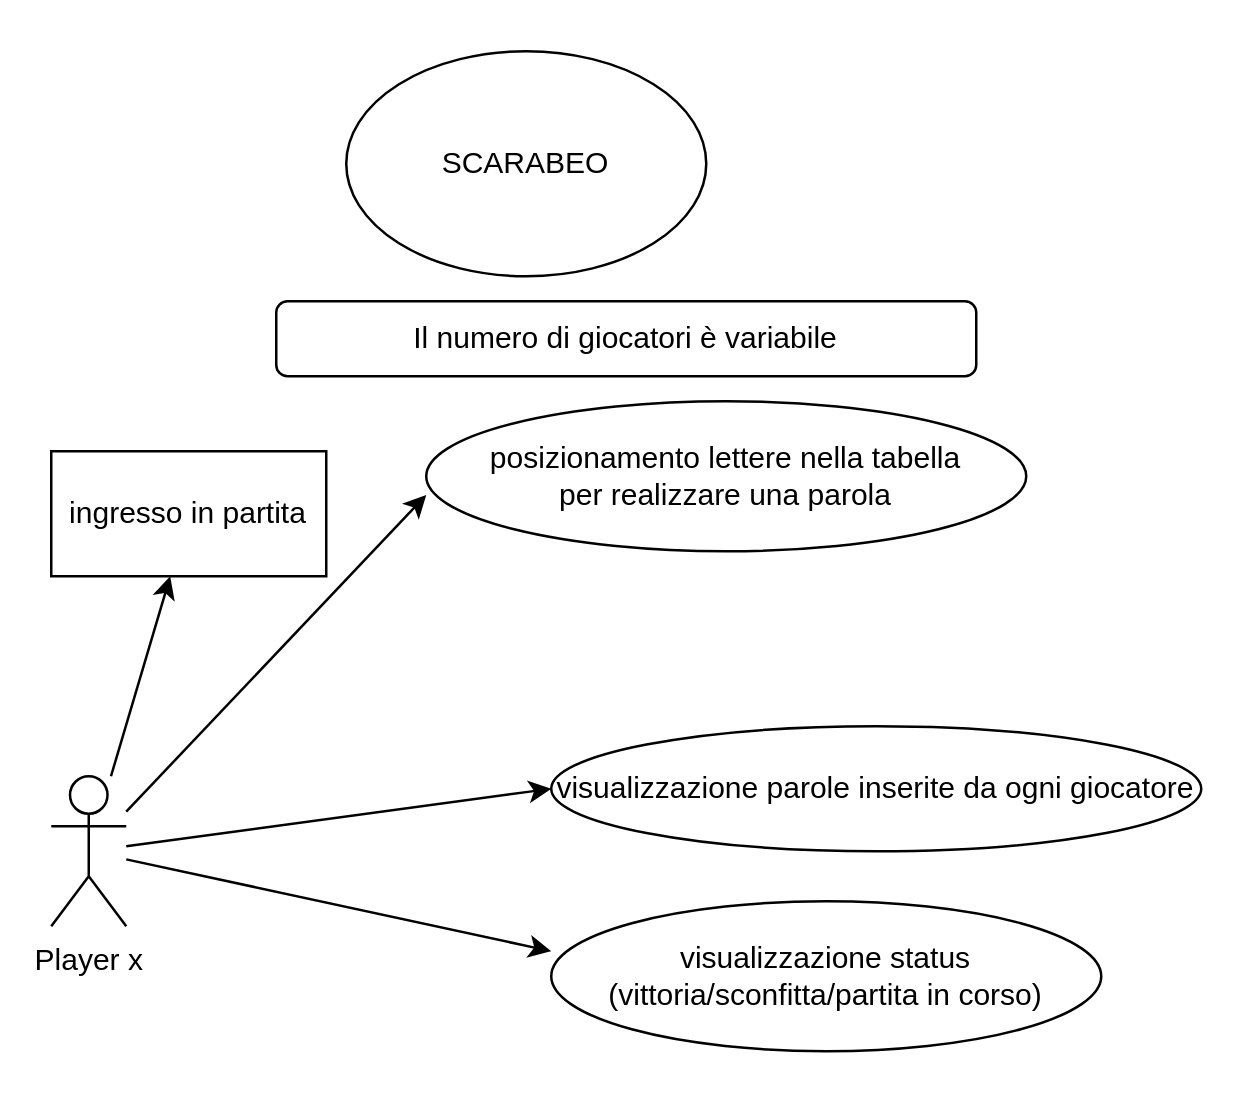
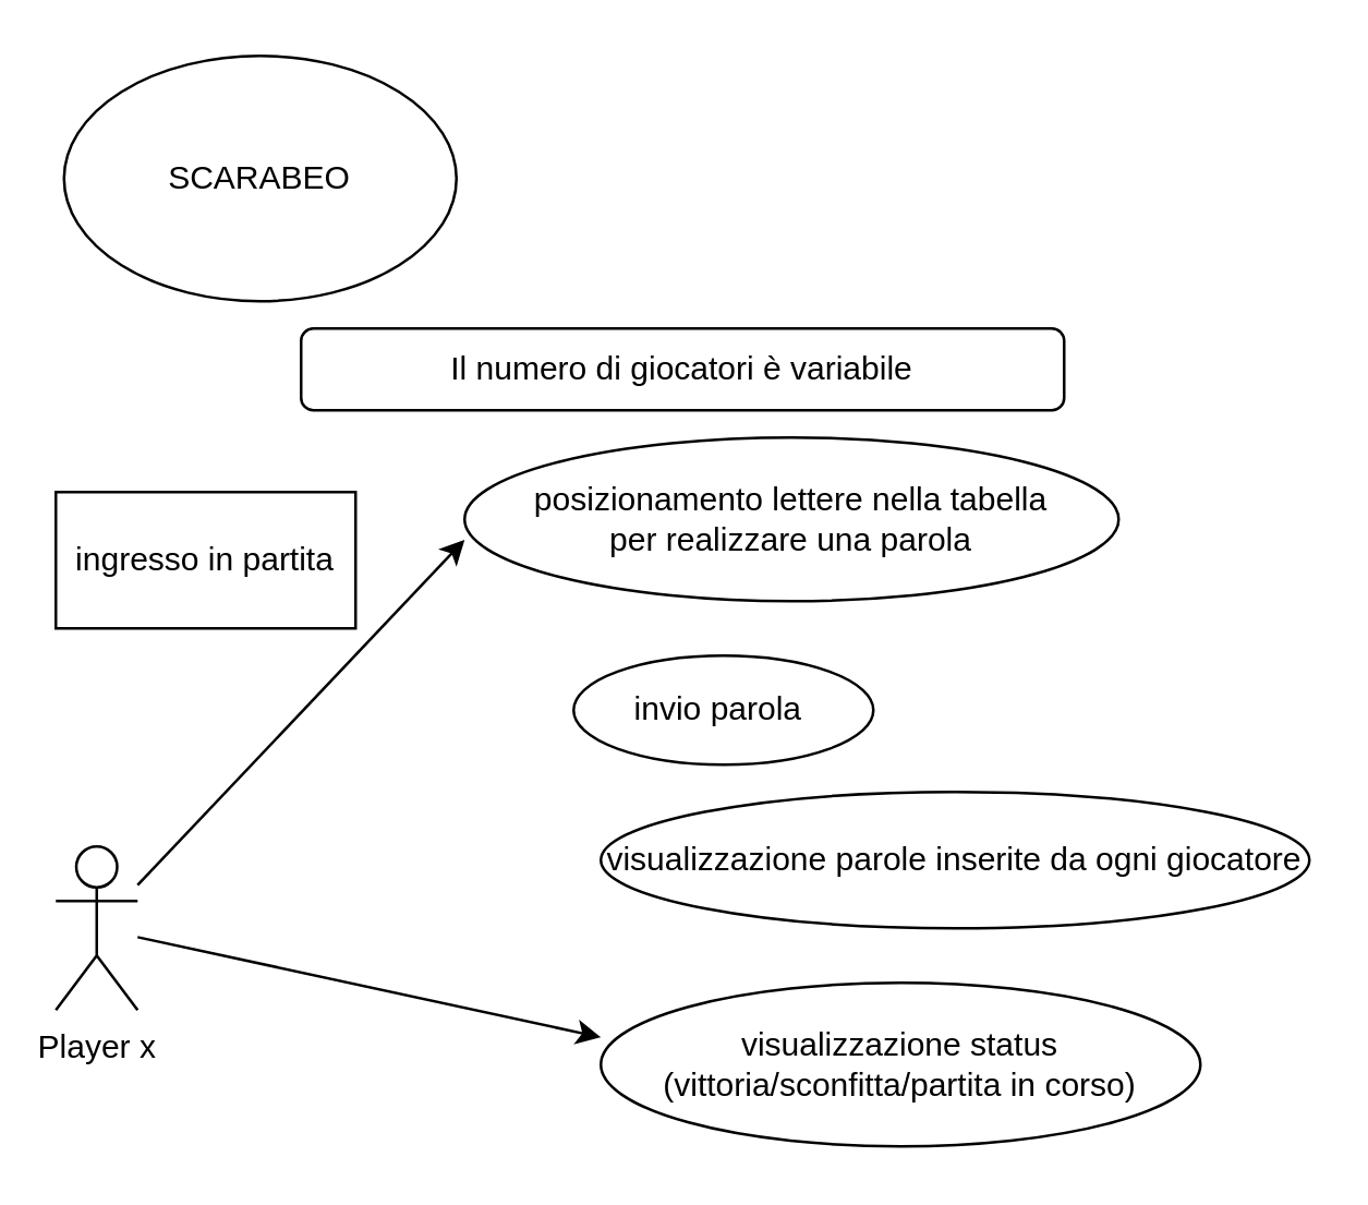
  <mxCell id="0" />
  <mxCell id="1" parent="0" />
  <mxCell id="2" value="Player x" style="shape=umlActor;verticalLabelPosition=bottom;verticalAlign=top;html=1;outlineConnect=0;" vertex="1" parent="1"><mxGeometry x="20" y="310" width="30" height="60" as="geometry" /></mxCell>
- <mxCell id="3" value="SCARABEO" style="ellipse;whiteSpace=wrap;html=1;" vertex="1" parent="1"><mxGeometry x="138" y="20" width="144" height="90" as="geometry" /></mxCell>
- <mxCell id="4" value="" style="endArrow=classic;html=1;rounded=0;" edge="1" parent="1" source="2" target="5"><mxGeometry width="50" height="50" relative="1" as="geometry"><mxPoint x="-80" y="240" as="sourcePoint" /><mxPoint x="20" y="280" as="targetPoint" /></mxGeometry></mxCell>
+ <mxCell id="3" value="SCARABEO" style="ellipse;whiteSpace=wrap;html=1;" vertex="1" parent="1"><mxGeometry x="23" y="20" width="144" height="90" as="geometry" /></mxCell>
  <mxCell id="5" value="ingresso in partita" style="whiteSpace=wrap;html=1;rounded=0;" vertex="1" parent="1"><mxGeometry x="20" y="180" width="110" height="50" as="geometry" /></mxCell>
  <mxCell id="6" value="Il numero di giocatori è variabile" style="rounded=1;whiteSpace=wrap;html=1;" vertex="1" parent="1"><mxGeometry x="110" y="120" width="280" height="30" as="geometry" /></mxCell>
  <mxCell id="7" value="" style="endArrow=classic;html=1;rounded=0;entryX=0;entryY=0.625;entryDx=0;entryDy=0;entryPerimeter=0;" edge="1" parent="1" source="2" target="8"><mxGeometry width="50" height="50" relative="1" as="geometry"><mxPoint x="60" y="350" as="sourcePoint" /><mxPoint x="180" y="300" as="targetPoint" /></mxGeometry></mxCell>
  <mxCell id="8" value="posizionamento lettere nella tabella &lt;br&gt;per realizzare una parola" style="ellipse;whiteSpace=wrap;html=1;" vertex="1" parent="1"><mxGeometry x="170" y="160" width="240" height="60" as="geometry" /></mxCell>
+ <mxCell id="9" value="invio parola&amp;nbsp;" style="ellipse;whiteSpace=wrap;html=1;" vertex="1" parent="1"><mxGeometry x="210" y="240" width="110" height="40" as="geometry" /></mxCell>
  <mxCell id="10" value="visualizzazione parole inserite da ogni giocatore" style="ellipse;whiteSpace=wrap;html=1;" vertex="1" parent="1"><mxGeometry x="220" y="290" width="260" height="50" as="geometry" /></mxCell>
- <mxCell id="11" value="" style="endArrow=classic;html=1;rounded=0;entryX=0;entryY=0.5;entryDx=0;entryDy=0;" edge="1" parent="1" source="2" target="10"><mxGeometry width="50" height="50" relative="1" as="geometry"><mxPoint x="60" y="369" as="sourcePoint" /><mxPoint x="220" y="330" as="targetPoint" /></mxGeometry></mxCell>
  <mxCell id="12" value="" style="endArrow=classic;html=1;rounded=0;" edge="1" parent="1" source="2"><mxGeometry width="50" height="50" relative="1" as="geometry"><mxPoint x="90" y="400" as="sourcePoint" /><mxPoint x="220" y="380" as="targetPoint" /></mxGeometry></mxCell>
  <mxCell id="13" value="visualizzazione status &lt;br&gt;(vittoria/sconfitta/partita in corso)" style="ellipse;whiteSpace=wrap;html=1;" vertex="1" parent="1"><mxGeometry x="220" y="360" width="220" height="60" as="geometry" /></mxCell>
